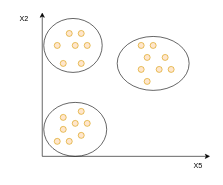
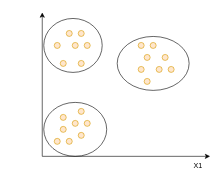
  <mxCell id="0" />
  <mxCell id="1" parent="0" />
  <mxCell id="2" value="" style="group" vertex="1" connectable="0" parent="1"><mxGeometry x="20" y="20" width="330" height="266" as="geometry" /></mxCell>
  <mxCell id="3" value="" style="ellipse;whiteSpace=wrap;html=1;fontStyle=1" vertex="1" parent="2"><mxGeometry x="52.5" y="10" width="97.5" height="90" as="geometry" /></mxCell>
  <mxCell id="4" value="" style="ellipse;whiteSpace=wrap;html=1;" vertex="1" parent="2"><mxGeometry x="52.5" y="150" width="105" height="90" as="geometry" /></mxCell>
  <mxCell id="5" value="" style="ellipse;whiteSpace=wrap;html=1;" vertex="1" parent="2"><mxGeometry x="175" y="40" width="120" height="90" as="geometry" /></mxCell>
- <mxCell id="6" value="X5" style="text;html=1;strokeColor=none;fillColor=none;align=center;verticalAlign=middle;whiteSpace=wrap;rounded=0;" vertex="1" parent="2"><mxGeometry x="290" y="246" width="40" height="20" as="geometry" /></mxCell>
- <mxCell id="7" value="X2" style="text;html=1;strokeColor=none;fillColor=none;align=center;verticalAlign=middle;whiteSpace=wrap;rounded=0;" vertex="1" parent="2"><mxGeometry width="40" height="20" as="geometry" /></mxCell>
+ <mxCell id="6" value="X1" style="text;html=1;strokeColor=none;fillColor=none;align=center;verticalAlign=middle;whiteSpace=wrap;rounded=0;" vertex="1" parent="2"><mxGeometry x="290" y="246" width="40" height="20" as="geometry" /></mxCell>
  <mxCell id="8" value="" style="endArrow=classic;html=1;" edge="1" parent="2"><mxGeometry width="50" height="50" relative="1" as="geometry"><mxPoint x="50" y="240" as="sourcePoint" /><mxPoint x="50" as="targetPoint" /></mxGeometry></mxCell>
  <mxCell id="9" value="" style="endArrow=classic;html=1;" edge="1" parent="2"><mxGeometry width="50" height="50" relative="1" as="geometry"><mxPoint x="50" y="240" as="sourcePoint" /><mxPoint x="330" y="240" as="targetPoint" /></mxGeometry></mxCell>
  <mxCell id="10" value="" style="ellipse;whiteSpace=wrap;html=1;aspect=fixed;fillColor=#ffe6cc;strokeColor=#d79b00;" vertex="1" parent="2"><mxGeometry x="110" y="30" width="10" height="10" as="geometry" /></mxCell>
  <mxCell id="11" value="" style="ellipse;whiteSpace=wrap;html=1;aspect=fixed;fillColor=#ffe6cc;strokeColor=#d79b00;" vertex="1" parent="2"><mxGeometry x="100" y="50" width="10" height="10" as="geometry" /></mxCell>
  <mxCell id="12" value="" style="ellipse;whiteSpace=wrap;html=1;aspect=fixed;fillColor=#ffe6cc;strokeColor=#d79b00;" vertex="1" parent="2"><mxGeometry x="90" y="30" width="10" height="10" as="geometry" /></mxCell>
  <mxCell id="13" value="" style="ellipse;whiteSpace=wrap;html=1;aspect=fixed;fillColor=#ffe6cc;strokeColor=#d79b00;" vertex="1" parent="2"><mxGeometry x="120" y="50" width="10" height="10" as="geometry" /></mxCell>
  <mxCell id="14" value="" style="ellipse;whiteSpace=wrap;html=1;aspect=fixed;fillColor=#ffe6cc;strokeColor=#d79b00;" vertex="1" parent="2"><mxGeometry x="70" y="50" width="10" height="10" as="geometry" /></mxCell>
  <mxCell id="15" value="" style="ellipse;whiteSpace=wrap;html=1;aspect=fixed;fillColor=#ffe6cc;strokeColor=#d79b00;" vertex="1" parent="2"><mxGeometry x="80" y="80" width="10" height="10" as="geometry" /></mxCell>
  <mxCell id="16" value="" style="ellipse;whiteSpace=wrap;html=1;aspect=fixed;fillColor=#ffe6cc;strokeColor=#d79b00;" vertex="1" parent="2"><mxGeometry x="110" y="80" width="10" height="10" as="geometry" /></mxCell>
  <mxCell id="17" value="" style="ellipse;whiteSpace=wrap;html=1;aspect=fixed;fillColor=#ffe6cc;strokeColor=#d79b00;" vertex="1" parent="2"><mxGeometry x="80" y="170" width="10" height="10" as="geometry" /></mxCell>
  <mxCell id="18" value="" style="ellipse;whiteSpace=wrap;html=1;aspect=fixed;fillColor=#ffe6cc;strokeColor=#d79b00;" vertex="1" parent="2"><mxGeometry x="70" y="210" width="10" height="10" as="geometry" /></mxCell>
  <mxCell id="19" value="" style="ellipse;whiteSpace=wrap;html=1;aspect=fixed;fillColor=#ffe6cc;strokeColor=#d79b00;" vertex="1" parent="2"><mxGeometry x="80" y="190" width="10" height="10" as="geometry" /></mxCell>
  <mxCell id="20" value="" style="ellipse;whiteSpace=wrap;html=1;aspect=fixed;fillColor=#ffe6cc;strokeColor=#d79b00;" vertex="1" parent="2"><mxGeometry x="100" y="180" width="10" height="10" as="geometry" /></mxCell>
  <mxCell id="21" value="" style="ellipse;whiteSpace=wrap;html=1;aspect=fixed;fillColor=#ffe6cc;strokeColor=#d79b00;" vertex="1" parent="2"><mxGeometry x="90" y="210" width="10" height="10" as="geometry" /></mxCell>
  <mxCell id="22" value="" style="ellipse;whiteSpace=wrap;html=1;aspect=fixed;fillColor=#ffe6cc;strokeColor=#d79b00;" vertex="1" parent="2"><mxGeometry x="210" y="50" width="10" height="10" as="geometry" /></mxCell>
  <mxCell id="23" value="" style="ellipse;whiteSpace=wrap;html=1;aspect=fixed;fillColor=#ffe6cc;strokeColor=#d79b00;" vertex="1" parent="2"><mxGeometry x="230" y="50" width="10" height="10" as="geometry" /></mxCell>
  <mxCell id="24" value="" style="ellipse;whiteSpace=wrap;html=1;aspect=fixed;fillColor=#ffe6cc;strokeColor=#d79b00;" vertex="1" parent="2"><mxGeometry x="220" y="70" width="10" height="10" as="geometry" /></mxCell>
  <mxCell id="25" value="" style="ellipse;whiteSpace=wrap;html=1;aspect=fixed;fillColor=#ffe6cc;strokeColor=#d79b00;" vertex="1" parent="2"><mxGeometry x="210" y="90" width="10" height="10" as="geometry" /></mxCell>
  <mxCell id="26" value="" style="ellipse;whiteSpace=wrap;html=1;aspect=fixed;fillColor=#ffe6cc;strokeColor=#d79b00;" vertex="1" parent="2"><mxGeometry x="250" y="70" width="10" height="10" as="geometry" /></mxCell>
  <mxCell id="27" value="" style="ellipse;whiteSpace=wrap;html=1;aspect=fixed;fillColor=#ffe6cc;strokeColor=#d79b00;" vertex="1" parent="2"><mxGeometry x="240" y="90" width="10" height="10" as="geometry" /></mxCell>
  <mxCell id="28" value="" style="ellipse;whiteSpace=wrap;html=1;aspect=fixed;fillColor=#ffe6cc;strokeColor=#d79b00;" vertex="1" parent="2"><mxGeometry x="110" y="200" width="10" height="10" as="geometry" /></mxCell>
  <mxCell id="29" value="" style="ellipse;whiteSpace=wrap;html=1;aspect=fixed;fillColor=#ffe6cc;strokeColor=#d79b00;" vertex="1" parent="2"><mxGeometry x="110" y="160" width="10" height="10" as="geometry" /></mxCell>
  <mxCell id="30" value="" style="ellipse;whiteSpace=wrap;html=1;aspect=fixed;fillColor=#ffe6cc;strokeColor=#d79b00;" vertex="1" parent="2"><mxGeometry x="120" y="180" width="10" height="10" as="geometry" /></mxCell>
  <mxCell id="31" value="" style="ellipse;whiteSpace=wrap;html=1;aspect=fixed;fillColor=#ffe6cc;strokeColor=#d79b00;" vertex="1" parent="2"><mxGeometry x="220" y="110" width="10" height="10" as="geometry" /></mxCell>
  <mxCell id="32" value="" style="ellipse;whiteSpace=wrap;html=1;aspect=fixed;fillColor=#ffe6cc;strokeColor=#d79b00;" vertex="1" parent="2"><mxGeometry x="260" y="90" width="10" height="10" as="geometry" /></mxCell>
